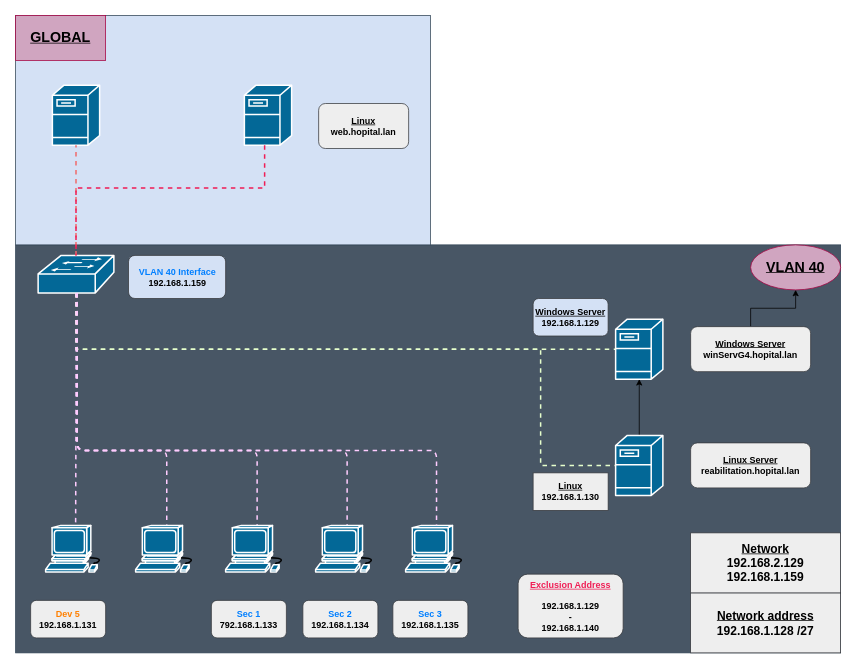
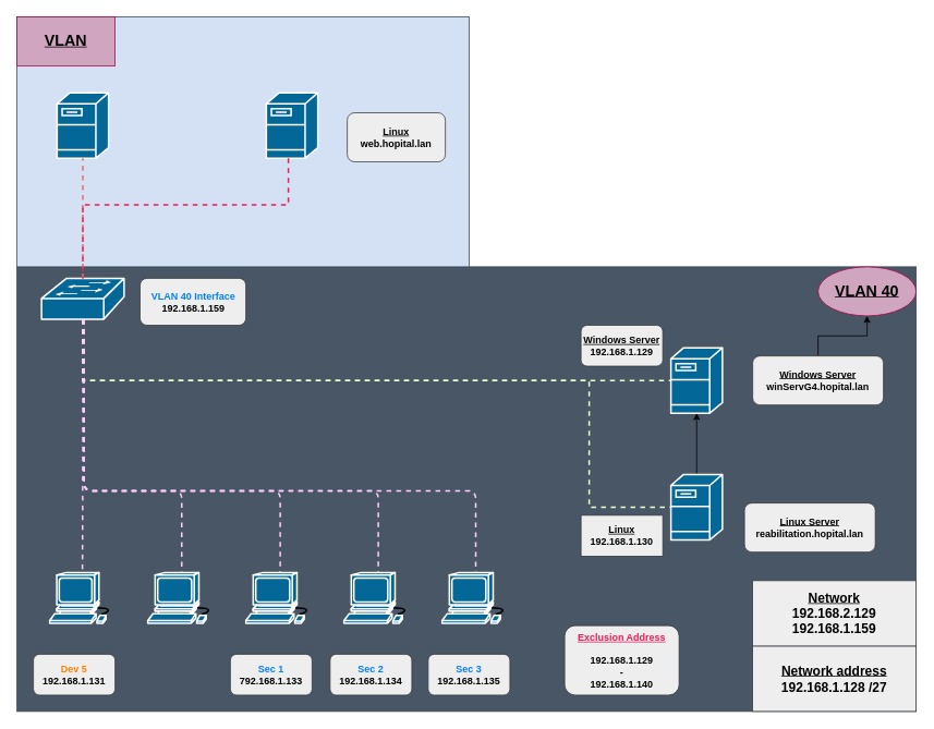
  <mxCell id="0" />
  <mxCell id="1" parent="0" />
  <mxCell id="2" value="" style="rounded=0;whiteSpace=wrap;html=1;fillColor=#485665;strokeColor=#314354;fontColor=#ffffff;strokeWidth=1;perimeterSpacing=0;" vertex="1" parent="1"><mxGeometry y="326" width="1100" height="544" as="geometry" x="20" /></mxCell>
  <mxCell id="3" value="" style="rounded=0;whiteSpace=wrap;html=1;fillColor=#D4E1F5;strokeColor=#314354;" vertex="1" parent="1"><mxGeometry width="553" height="306" as="geometry" x="20" y="20" /></mxCell>
  <mxCell id="4" style="edgeStyle=orthogonalEdgeStyle;rounded=1;orthogonalLoop=1;jettySize=auto;html=1;entryX=0.5;entryY=0;entryDx=0;entryDy=0;entryPerimeter=0;endArrow=none;endFill=0;strokeWidth=2;strokeColor=#FFCCFF;curved=0;dashed=1;comic=0;snapToPoint=0;fixDash=0;backgroundOutline=0;" edge="1" parent="1" source="9" target="13"><mxGeometry relative="1" as="geometry"><mxPoint x="101.5" y="420" as="targetPoint" /><Array as="points"><mxPoint x="102" y="600" /><mxPoint x="222" y="600" /></Array></mxGeometry></mxCell>
  <mxCell id="5" style="edgeStyle=orthogonalEdgeStyle;rounded=1;orthogonalLoop=1;jettySize=auto;html=1;endArrow=none;endFill=0;strokeWidth=2;strokeColor=#FFCCFF;curved=0;dashed=1;comic=0;snapToPoint=0;fixDash=0;backgroundOutline=0;" edge="1" parent="1" source="9" target="16"><mxGeometry relative="1" as="geometry"><Array as="points"><mxPoint x="102" y="600" /><mxPoint x="342" y="600" /></Array></mxGeometry></mxCell>
  <mxCell id="6" style="edgeStyle=orthogonalEdgeStyle;rounded=1;orthogonalLoop=1;jettySize=auto;html=1;endArrow=none;endFill=0;strokeWidth=2;strokeColor=#FFCCFF;curved=0;dashed=1;comic=0;snapToPoint=0;fixDash=0;backgroundOutline=0;" edge="1" parent="1" source="9" target="17"><mxGeometry relative="1" as="geometry"><Array as="points"><mxPoint x="102" y="600" /><mxPoint x="462" y="600" /></Array></mxGeometry></mxCell>
  <mxCell id="7" style="edgeStyle=orthogonalEdgeStyle;rounded=0;orthogonalLoop=1;jettySize=auto;html=1;dashed=1;strokeColor=#E6FFCC;strokeWidth=2;endArrow=none;endFill=0;" edge="1" parent="1" source="9" target="12"><mxGeometry relative="1" as="geometry"><Array as="points"><mxPoint x="100" y="465" /></Array></mxGeometry></mxCell>
  <mxCell id="8" style="edgeStyle=orthogonalEdgeStyle;rounded=0;orthogonalLoop=1;jettySize=auto;html=1;entryX=0;entryY=0.5;entryDx=0;entryDy=0;entryPerimeter=0;dashed=1;strokeColor=#E6FFCC;strokeWidth=2;endArrow=none;endFill=0;" edge="1" parent="1" source="9" target="11"><mxGeometry relative="1" as="geometry"><Array as="points"><mxPoint x="720" y="465" /><mxPoint x="720" y="620" /></Array></mxGeometry></mxCell>
  <mxCell id="9" value="" style="shape=mxgraph.cisco.switches.workgroup_switch;sketch=0;html=1;pointerEvents=1;dashed=0;fillColor=#036897;strokeColor=#ffffff;strokeWidth=2;verticalLabelPosition=bottom;verticalAlign=top;align=center;outlineConnect=0;" vertex="1" parent="1"><mxGeometry x="50" y="340" width="101" height="50" as="geometry" /></mxCell>
  <mxCell id="10" value="" style="edgeStyle=orthogonalEdgeStyle;rounded=0;orthogonalLoop=1;jettySize=auto;html=1;" edge="1" parent="1" source="11" target="12"><mxGeometry relative="1" as="geometry" /></mxCell>
  <mxCell id="11" value="" style="shape=mxgraph.cisco.servers.fileserver;html=1;pointerEvents=1;fillColor=#036897;strokeColor=#ffffff;strokeWidth=2;verticalLabelPosition=bottom;verticalAlign=top;align=center;outlineConnect=0;comic=0;snapToPoint=0;fixDash=0;backgroundOutline=0;" vertex="1" parent="1"><mxGeometry x="820" y="580" width="63" height="80" as="geometry" /></mxCell>
  <mxCell id="12" value="" style="shape=mxgraph.cisco.servers.fileserver;sketch=0;html=1;pointerEvents=1;dashed=0;fillColor=#036897;strokeColor=#ffffff;strokeWidth=2;verticalLabelPosition=bottom;verticalAlign=top;align=center;outlineConnect=0;" vertex="1" parent="1"><mxGeometry x="820" y="425" width="63" height="80" as="geometry" /></mxCell>
  <mxCell id="13" value="" style="shape=mxgraph.cisco.computers_and_peripherals.workstation;sketch=0;html=1;pointerEvents=1;dashed=0;fillColor=#036897;strokeColor=#ffffff;strokeWidth=2;verticalLabelPosition=bottom;verticalAlign=top;align=center;outlineConnect=0;" vertex="1" parent="1"><mxGeometry x="180" y="700" width="83" height="62" as="geometry" /></mxCell>
  <mxCell id="14" value="" style="shape=mxgraph.cisco.computers_and_peripherals.workstation;sketch=0;html=1;pointerEvents=1;dashed=0;fillColor=#036897;strokeColor=#ffffff;strokeWidth=2;verticalLabelPosition=bottom;verticalAlign=top;align=center;outlineConnect=0;" vertex="1" parent="1"><mxGeometry x="540" y="700" width="83" height="62" as="geometry" /></mxCell>
  <mxCell id="15" value="" style="shape=mxgraph.cisco.computers_and_peripherals.workstation;sketch=0;html=1;pointerEvents=1;dashed=0;fillColor=#036897;strokeColor=#ffffff;strokeWidth=2;verticalLabelPosition=bottom;verticalAlign=top;align=center;outlineConnect=0;" vertex="1" parent="1"><mxGeometry x="60" y="700" width="80" height="62" as="geometry" /></mxCell>
  <mxCell id="16" value="" style="shape=mxgraph.cisco.computers_and_peripherals.workstation;sketch=0;html=1;pointerEvents=1;dashed=0;fillColor=#036897;strokeColor=#ffffff;strokeWidth=2;verticalLabelPosition=bottom;verticalAlign=top;align=center;outlineConnect=0;" vertex="1" parent="1"><mxGeometry x="300" y="700" width="83" height="62" as="geometry" /></mxCell>
  <mxCell id="17" value="" style="shape=mxgraph.cisco.computers_and_peripherals.workstation;sketch=0;html=1;pointerEvents=1;dashed=0;fillColor=#036897;strokeColor=#ffffff;strokeWidth=2;verticalLabelPosition=bottom;verticalAlign=top;align=center;outlineConnect=0;" vertex="1" parent="1"><mxGeometry x="420" y="700" width="83" height="62" as="geometry" /></mxCell>
  <mxCell id="18" style="edgeStyle=orthogonalEdgeStyle;rounded=0;orthogonalLoop=1;jettySize=auto;html=1;entryX=0.5;entryY=0;entryDx=0;entryDy=0;entryPerimeter=0;endArrow=none;endFill=0;strokeColor=#FFCCFF;strokeWidth=2;startArrow=none;startFill=0;dashed=1;comic=0;snapToPoint=0;fixDash=0;backgroundOutline=0;" edge="1" parent="1" source="9" target="15"><mxGeometry relative="1" as="geometry" /></mxCell>
  <mxCell id="19" style="edgeStyle=orthogonalEdgeStyle;rounded=1;orthogonalLoop=1;jettySize=auto;html=1;entryX=0.5;entryY=0;entryDx=0;entryDy=0;entryPerimeter=0;strokeWidth=2;strokeColor=#FFCCFF;endArrow=none;endFill=0;curved=0;targetPerimeterSpacing=0;jumpSize=0;dashed=1;comic=0;snapToPoint=0;fixDash=0;backgroundOutline=0;" edge="1" parent="1"><mxGeometry relative="1" as="geometry"><mxPoint x="101.787" y="390" as="sourcePoint" /><mxPoint x="581.21" y="700" as="targetPoint" /><Array as="points"><mxPoint x="101.71" y="600" /><mxPoint x="581.71" y="600" /></Array></mxGeometry></mxCell>
  <mxCell id="20" value="" style="shape=mxgraph.cisco.servers.fileserver;sketch=0;html=1;pointerEvents=1;dashed=0;fillColor=#036897;strokeColor=#ffffff;strokeWidth=2;verticalLabelPosition=bottom;verticalAlign=top;align=center;outlineConnect=0;" vertex="1" parent="1"><mxGeometry x="69" y="113" width="63" height="80" as="geometry" /></mxCell>
  <mxCell id="21" value="&lt;font color=&quot;#000000&quot;&gt;&lt;span style=&quot;font-size: 16px;&quot;&gt;&lt;b&gt;&lt;u&gt;Network address&lt;/u&gt;&lt;/b&gt;&lt;/span&gt;&lt;/font&gt;&lt;div&gt;&lt;font color=&quot;#000000&quot;&gt;&lt;span style=&quot;font-size: 16px;&quot;&gt;&lt;b&gt;192.168.1.128 /27&lt;/b&gt;&lt;/span&gt;&lt;/font&gt;&lt;/div&gt;" style="rounded=0;whiteSpace=wrap;html=1;fillColor=#EEEEEE;strokeColor=#36393D;" vertex="1" parent="1"><mxGeometry x="920" y="790" width="200" height="80" as="geometry" /></mxCell>
  <mxCell id="22" style="edgeStyle=orthogonalEdgeStyle;rounded=0;orthogonalLoop=1;jettySize=auto;html=1;entryX=0.5;entryY=1;entryDx=0;entryDy=0;entryPerimeter=0;strokeColor=#F06A6A;strokeWidth=2;dashed=1;endArrow=none;endFill=0;" edge="1" parent="1" source="9" target="20"><mxGeometry relative="1" as="geometry" /></mxCell>
  <mxCell id="23" style="edgeStyle=orthogonalEdgeStyle;rounded=0;orthogonalLoop=1;jettySize=auto;html=1;" edge="1" parent="1" source="24" target="39"><mxGeometry relative="1" as="geometry" /></mxCell>
  <mxCell id="24" value="&lt;div&gt;&lt;b&gt;&lt;font color=&quot;#000000&quot;&gt;&lt;u&gt;Windows Server&lt;/u&gt;&lt;/font&gt;&lt;/b&gt;&lt;/div&gt;&lt;b&gt;&lt;font color=&quot;#000000&quot;&gt;winServG4.hopital.lan&lt;/font&gt;&lt;/b&gt;" style="rounded=1;whiteSpace=wrap;html=1;fillColor=#EEEEEE;strokeColor=#36393D;" vertex="1" parent="1"><mxGeometry x="920" y="435" width="160" height="60" as="geometry" /></mxCell>
- <mxCell id="25" value="&lt;div&gt;&lt;b&gt;&lt;font color=&quot;#000000&quot;&gt;&lt;u&gt;Linux Server&lt;/u&gt;&lt;/font&gt;&lt;/b&gt;&lt;/div&gt;&lt;b&gt;&lt;font color=&quot;#000000&quot;&gt;reabilitation.hopital.lan&lt;/font&gt;&lt;/b&gt;" style="rounded=1;whiteSpace=wrap;html=1;fillColor=#EEEEEE;strokeColor=#36393D;" vertex="1" parent="1"><mxGeometry x="920" y="590" width="160" height="60" as="geometry" /></mxCell>
+ <mxCell id="25" value="&lt;div&gt;&lt;b&gt;&lt;font color=&quot;#000000&quot;&gt;&lt;u&gt;Linux Server&lt;/u&gt;&lt;/font&gt;&lt;/b&gt;&lt;/div&gt;&lt;b&gt;&lt;font color=&quot;#000000&quot;&gt;reabilitation.hopital.lan&lt;/font&gt;&lt;/b&gt;" style="rounded=1;whiteSpace=wrap;html=1;fillColor=#EEEEEE;strokeColor=#36393D;" vertex="1" parent="1"><mxGeometry x="910" y="615" width="160" height="60" as="geometry" /></mxCell>
  <mxCell id="26" value="&lt;div&gt;&lt;b style=&quot;&quot;&gt;&lt;font color=&quot;#ff8000&quot;&gt;Dev 5&lt;/font&gt;&lt;/b&gt;&lt;/div&gt;&lt;font color=&quot;#000000&quot;&gt;&lt;b&gt;192.168.1.131&lt;/b&gt;&lt;/font&gt;" style="rounded=1;whiteSpace=wrap;html=1;fillColor=#eeeeee;strokeColor=#36393d;" vertex="1" parent="1"><mxGeometry x="40" y="800" width="100" height="50" as="geometry" /></mxCell>
  <mxCell id="27" value="&lt;div&gt;&lt;b style=&quot;&quot;&gt;&lt;font color=&quot;#007fff&quot;&gt;Sec 1&lt;/font&gt;&lt;/b&gt;&lt;/div&gt;&lt;div&gt;&lt;b style=&quot;color: rgb(0, 0, 0);&quot;&gt;792.168.1.133&lt;/b&gt;&lt;br&gt;&lt;/div&gt;" style="rounded=1;whiteSpace=wrap;html=1;fillColor=#eeeeee;strokeColor=#36393d;" vertex="1" parent="1"><mxGeometry x="281" y="800" width="100" height="50" as="geometry" /></mxCell>
  <mxCell id="28" value="&lt;div&gt;&lt;b style=&quot;&quot;&gt;&lt;font color=&quot;#007fff&quot;&gt;Sec 2&lt;/font&gt;&lt;/b&gt;&lt;/div&gt;&lt;div&gt;&lt;b style=&quot;color: rgb(0, 0, 0);&quot;&gt;192.168.1.134&lt;/b&gt;&lt;br&gt;&lt;/div&gt;" style="rounded=1;whiteSpace=wrap;html=1;fillColor=#eeeeee;strokeColor=#36393d;" vertex="1" parent="1"><mxGeometry x="403" y="800" width="100" height="50" as="geometry" /></mxCell>
  <mxCell id="29" value="&lt;div&gt;&lt;b style=&quot;&quot;&gt;&lt;font color=&quot;#007fff&quot;&gt;Sec 3&lt;/font&gt;&lt;/b&gt;&lt;/div&gt;&lt;div&gt;&lt;b style=&quot;color: rgb(0, 0, 0);&quot;&gt;192.168.1.135&lt;/b&gt;&lt;br&gt;&lt;/div&gt;" style="rounded=1;whiteSpace=wrap;html=1;fillColor=#EEEEEE;strokeColor=#36393D;" vertex="1" parent="1"><mxGeometry x="523" y="800" width="100" height="50" as="geometry" /></mxCell>
- <mxCell id="30" value="&lt;div&gt;&lt;font color=&quot;#007fff&quot;&gt;&lt;b&gt;VLAN 40 Interface&lt;/b&gt;&lt;/font&gt;&lt;/div&gt;&lt;div&gt;&lt;b style=&quot;color: rgb(0, 0, 0); background-color: initial;&quot;&gt;192.168.1.159&lt;/b&gt;&lt;/div&gt;" style="rounded=1;whiteSpace=wrap;html=1;fillColor=#d4e1f5;strokeColor=#36393d;" vertex="1" parent="1"><mxGeometry x="170.5" y="340" width="129.5" height="57.5" as="geometry" /></mxCell>
+ <mxCell id="30" value="&lt;div&gt;&lt;font color=&quot;#007fff&quot;&gt;&lt;b&gt;VLAN 40 Interface&lt;/b&gt;&lt;/font&gt;&lt;/div&gt;&lt;div&gt;&lt;b style=&quot;color: rgb(0, 0, 0); background-color: initial;&quot;&gt;192.168.1.159&lt;/b&gt;&lt;/div&gt;" style="rounded=1;whiteSpace=wrap;html=1;fillColor=#eeeeee;strokeColor=#36393d;" vertex="1" parent="1"><mxGeometry x="170.5" y="340" width="129.5" height="57.5" as="geometry" /></mxCell>
  <mxCell id="31" value="&lt;b style=&quot;&quot;&gt;&lt;font color=&quot;#f01d55&quot;&gt;&lt;u&gt;Exclusion Address&lt;/u&gt;&lt;/font&gt;&lt;/b&gt;&lt;div&gt;&lt;b style=&quot;&quot;&gt;&lt;font color=&quot;#f01d55&quot;&gt;&lt;u&gt;&lt;br&gt;&lt;/u&gt;&lt;/font&gt;&lt;/b&gt;&lt;/div&gt;&lt;div&gt;&lt;font color=&quot;#000000&quot;&gt;&lt;b&gt;192.168.1.129&lt;/b&gt;&lt;/font&gt;&lt;/div&gt;&lt;div&gt;&lt;font color=&quot;#000000&quot;&gt;&lt;b&gt;-&lt;/b&gt;&lt;/font&gt;&lt;/div&gt;&lt;div&gt;&lt;font color=&quot;#000000&quot;&gt;&lt;b&gt;192.168.1.140&lt;/b&gt;&lt;/font&gt;&lt;/div&gt;" style="rounded=1;whiteSpace=wrap;html=1;fillColor=#EEEEEE;strokeColor=#36393D;" vertex="1" parent="1"><mxGeometry x="690" y="765" width="140" height="85" as="geometry" /></mxCell>
- <mxCell id="32" value="&lt;div&gt;&lt;b style=&quot;&quot;&gt;&lt;font color=&quot;#000000&quot;&gt;&lt;u&gt;Windows Server&lt;/u&gt;&lt;/font&gt;&lt;/b&gt;&lt;/div&gt;&lt;div&gt;&lt;b style=&quot;color: rgb(0, 0, 0); background-color: initial;&quot;&gt;192.168.1.129&lt;/b&gt;&lt;/div&gt;" style="rounded=1;whiteSpace=wrap;html=1;fillColor=#d4e1f5;strokeColor=#36393D;" vertex="1" parent="1"><mxGeometry x="710" y="397.5" width="100" height="50" as="geometry" /></mxCell>
+ <mxCell id="32" value="&lt;div&gt;&lt;b style=&quot;&quot;&gt;&lt;font color=&quot;#000000&quot;&gt;&lt;u&gt;Windows Server&lt;/u&gt;&lt;/font&gt;&lt;/b&gt;&lt;/div&gt;&lt;div&gt;&lt;b style=&quot;color: rgb(0, 0, 0); background-color: initial;&quot;&gt;192.168.1.129&lt;/b&gt;&lt;/div&gt;" style="rounded=1;whiteSpace=wrap;html=1;fillColor=#EEEEEE;strokeColor=#36393D;" vertex="1" parent="1"><mxGeometry x="710" y="397.5" width="100" height="50" as="geometry" /></mxCell>
  <mxCell id="33" value="&lt;div&gt;&lt;b style=&quot;&quot;&gt;&lt;font color=&quot;#000000&quot;&gt;&lt;u&gt;Linux&lt;/u&gt;&lt;/font&gt;&lt;/b&gt;&lt;/div&gt;&lt;div&gt;&lt;b style=&quot;color: rgb(0, 0, 0); background-color: initial;&quot;&gt;192.168.1.130&lt;/b&gt;&lt;/div&gt;" style="whiteSpace=wrap;html=1;fillColor=#EEEEEE;strokeColor=#36393D;rounded=0;" vertex="1" parent="1"><mxGeometry x="710" y="630" width="100" height="50" as="geometry" /></mxCell>
  <mxCell id="34" value="&lt;font color=&quot;#000000&quot;&gt;&lt;span style=&quot;font-size: 16px;&quot;&gt;&lt;b&gt;&lt;u&gt;Network&lt;/u&gt;&lt;/b&gt;&lt;/span&gt;&lt;/font&gt;&lt;div&gt;&lt;font color=&quot;#000000&quot;&gt;&lt;span style=&quot;font-size: 16px;&quot;&gt;&lt;b&gt;192.168.2.129&lt;/b&gt;&lt;/span&gt;&lt;/font&gt;&lt;/div&gt;&lt;div&gt;&lt;font color=&quot;#000000&quot;&gt;&lt;span style=&quot;font-size: 16px;&quot;&gt;&lt;b&gt;192.168.1.159&lt;/b&gt;&lt;/span&gt;&lt;/font&gt;&lt;/div&gt;" style="rounded=0;whiteSpace=wrap;html=1;fillColor=#EEEEEE;strokeColor=#36393D;" vertex="1" parent="1"><mxGeometry x="920" y="710" width="200" height="80" as="geometry" /></mxCell>
  <mxCell id="35" value="" style="shape=mxgraph.cisco.servers.fileserver;sketch=0;html=1;pointerEvents=1;dashed=0;fillColor=#036897;strokeColor=#ffffff;strokeWidth=2;verticalLabelPosition=bottom;verticalAlign=top;align=center;outlineConnect=0;" vertex="1" parent="1"><mxGeometry x="325" y="113" width="63" height="80" as="geometry" /></mxCell>
  <mxCell id="36" value="&lt;font color=&quot;#000000&quot;&gt;&lt;b&gt;&lt;u&gt;Linux&lt;/u&gt;&lt;/b&gt;&lt;/font&gt;&lt;div&gt;&lt;font color=&quot;#000000&quot;&gt;&lt;b&gt;web.hopital.lan&lt;/b&gt;&lt;/font&gt;&lt;/div&gt;" style="rounded=1;whiteSpace=wrap;html=1;fillColor=#EEEEEE;strokeColor=#36393D;" vertex="1" parent="1"><mxGeometry x="424" y="137.5" width="120" height="60" as="geometry" /></mxCell>
  <mxCell id="37" style="edgeStyle=orthogonalEdgeStyle;rounded=0;orthogonalLoop=1;jettySize=auto;html=1;entryX=0.5;entryY=0;entryDx=0;entryDy=0;entryPerimeter=0;strokeColor=#F01D55;dashed=1;strokeWidth=2;endArrow=none;endFill=0;" edge="1" parent="1" source="35" target="9"><mxGeometry relative="1" as="geometry"><Array as="points"><mxPoint x="352" y="250" /><mxPoint x="100" y="250" /></Array></mxGeometry></mxCell>
- <mxCell id="38" value="&lt;b&gt;&lt;font style=&quot;font-size: 19px;&quot; color=&quot;#000000&quot;&gt;&lt;u&gt;GLOBAL&lt;/u&gt;&lt;/font&gt;&lt;/b&gt;" style="rounded=0;whiteSpace=wrap;html=1;fillColor=#D0A5C0;strokeColor=#A50040;fontColor=#ffffff;" vertex="1" parent="1"><mxGeometry width="120" height="60" as="geometry" x="20" y="20" /></mxCell>
+ <mxCell id="38" value="&lt;b&gt;&lt;font style=&quot;font-size: 19px;&quot; color=&quot;#000000&quot;&gt;&lt;u&gt;VLAN&lt;/u&gt;&lt;/font&gt;&lt;/b&gt;" style="rounded=0;whiteSpace=wrap;html=1;fillColor=#D0A5C0;strokeColor=#A50040;fontColor=#ffffff;" vertex="1" parent="1"><mxGeometry width="120" height="60" as="geometry" x="20" y="20" /></mxCell>
  <mxCell id="39" value="&lt;b&gt;&lt;font style=&quot;font-size: 19px;&quot; color=&quot;#000000&quot;&gt;&lt;u&gt;VLAN 40&lt;/u&gt;&lt;/font&gt;&lt;/b&gt;" style="ellipse;whiteSpace=wrap;html=1;fillColor=#D0A5C0;strokeColor=#A50040;fontColor=#ffffff;" vertex="1" parent="1"><mxGeometry x="1000" y="326" width="120" height="60" as="geometry" /></mxCell>
